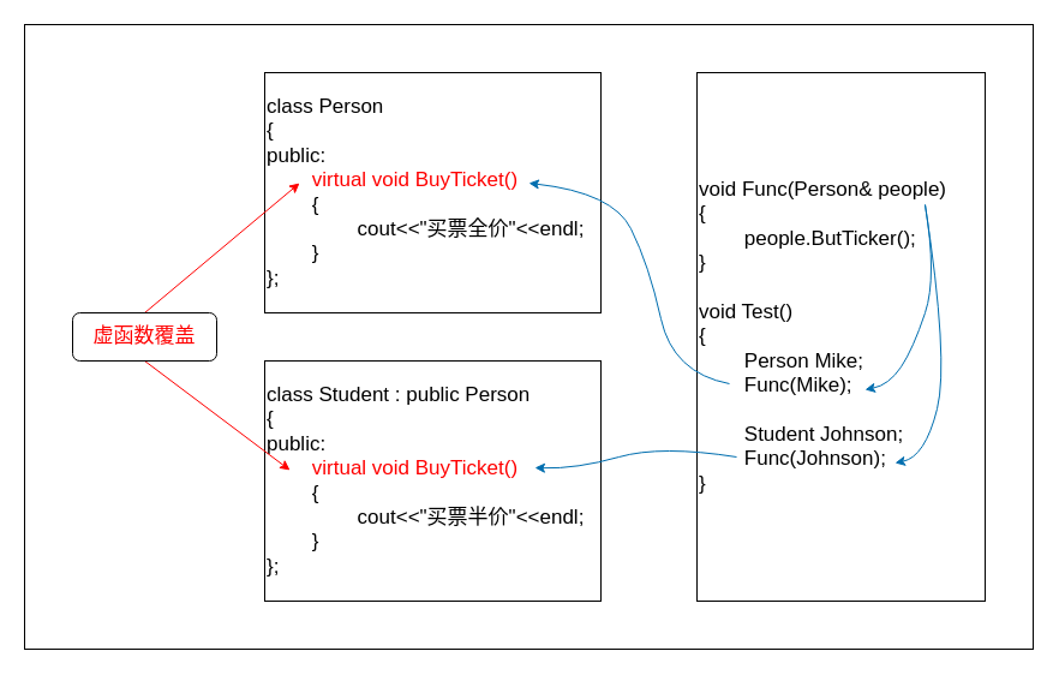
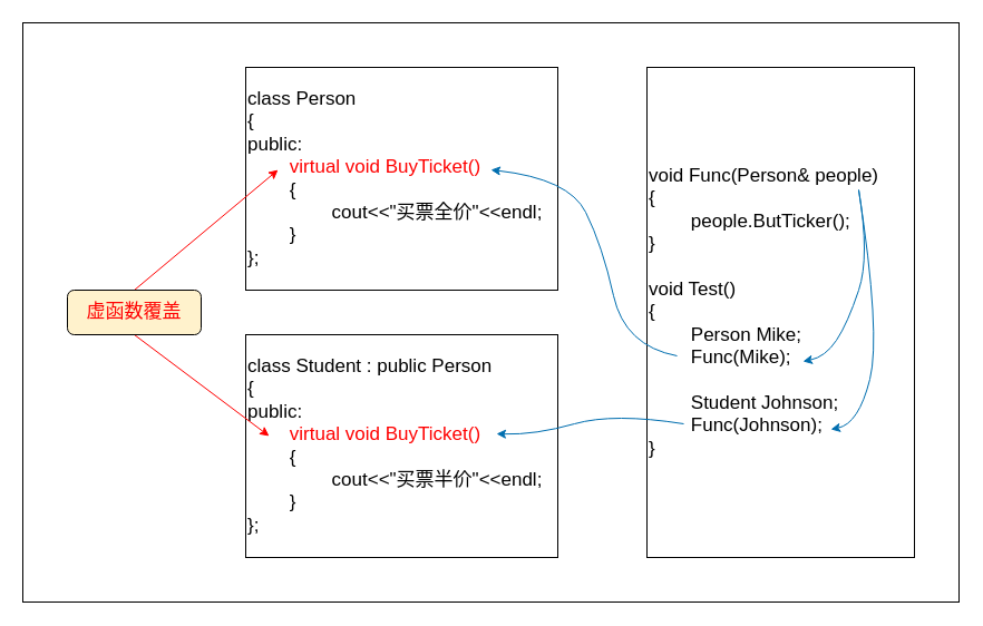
  <mxCell id="0" />
  <mxCell id="1" parent="0" />
  <mxCell id="2" value="" style="rounded=0;whiteSpace=wrap;html=1;" parent="1" vertex="1"><mxGeometry x="20" y="20" width="840" height="520" as="geometry" /></mxCell>
  <mxCell id="3" value="&lt;font style=&quot;font-size: 17px;&quot;&gt;class Person&lt;br&gt;{&lt;br&gt;public:&lt;br&gt;&lt;font color=&quot;#ff0000&quot;&gt;&lt;span style=&quot;white-space: pre;&quot;&gt;&#09;&lt;/span&gt;virtual void BuyTicket()&lt;br&gt;&lt;/font&gt;&lt;span style=&quot;white-space: pre;&quot;&gt;&#09;&lt;/span&gt;{&lt;br&gt;&lt;span style=&quot;white-space: pre;&quot;&gt;&#09;&lt;/span&gt;&lt;span style=&quot;white-space: pre;&quot;&gt;&#09;&lt;/span&gt;cout&amp;lt;&amp;lt;&quot;买票全价&quot;&amp;lt;&amp;lt;endl;&lt;br&gt;&lt;span style=&quot;white-space: pre;&quot;&gt;&#09;&lt;/span&gt;}&lt;br&gt;};&lt;/font&gt;" style="rounded=0;whiteSpace=wrap;html=1;align=left;" parent="1" vertex="1"><mxGeometry x="220" y="60" width="280" height="200" as="geometry" /></mxCell>
  <mxCell id="4" value="&lt;font style=&quot;font-size: 17px;&quot;&gt;class Student : public Person&lt;br&gt;{&lt;br&gt;public:&lt;br&gt;&lt;font color=&quot;#ff0000&quot;&gt;&lt;span style=&quot;white-space: pre;&quot;&gt;&#09;&lt;/span&gt;virtual void BuyTicket()&lt;br&gt;&lt;/font&gt;&lt;span style=&quot;white-space: pre;&quot;&gt;&#09;&lt;/span&gt;{&lt;br&gt;&lt;span style=&quot;white-space: pre;&quot;&gt;&#09;&lt;/span&gt;&lt;span style=&quot;white-space: pre;&quot;&gt;&#09;&lt;/span&gt;cout&amp;lt;&amp;lt;&quot;买票半价&quot;&amp;lt;&amp;lt;endl;&lt;br&gt;&lt;span style=&quot;white-space: pre;&quot;&gt;&#09;&lt;/span&gt;}&lt;br&gt;};&lt;/font&gt;" style="rounded=0;whiteSpace=wrap;html=1;align=left;" parent="1" vertex="1"><mxGeometry x="220" y="300" width="280" height="200" as="geometry" /></mxCell>
  <mxCell id="5" value="&lt;font style=&quot;font-size: 17px;&quot;&gt;void Func(Person&amp;amp; people)&lt;br&gt;{&lt;br&gt;&lt;span style=&quot;white-space: pre;&quot;&gt;&#09;&lt;/span&gt;people.ButTicker();&lt;br&gt;}&lt;br&gt;&lt;br&gt;void Test()&lt;br&gt;{&lt;br&gt;&lt;span style=&quot;white-space: pre;&quot;&gt;&#09;&lt;/span&gt;Person Mike;&lt;br&gt;&lt;span style=&quot;white-space: pre;&quot;&gt;&#09;&lt;/span&gt;Func(Mike);&lt;br&gt;&lt;br&gt;&lt;span style=&quot;white-space: pre;&quot;&gt;&#09;&lt;/span&gt;Student Johnson;&lt;br&gt;&lt;span style=&quot;white-space: pre;&quot;&gt;&#09;&lt;/span&gt;Func(Johnson);&lt;br&gt;}&lt;/font&gt;" style="rounded=0;whiteSpace=wrap;html=1;fontSize=15;align=left;" parent="1" vertex="1"><mxGeometry x="580" y="60" width="240" height="440" as="geometry" /></mxCell>
  <mxCell id="6" value="" style="endArrow=classic;html=1;fontSize=17;exitX=0.5;exitY=0;exitDx=0;exitDy=0;strokeColor=#FF0000;" parent="1" source="8" edge="1"><mxGeometry width="50" height="50" relative="1" as="geometry"><mxPoint x="100" y="260" as="sourcePoint" /><mxPoint x="249" y="152" as="targetPoint" /></mxGeometry></mxCell>
  <mxCell id="7" value="" style="endArrow=classic;html=1;fontSize=17;exitX=0.5;exitY=1;exitDx=0;exitDy=0;strokeColor=#FF0000;" parent="1" source="8" edge="1"><mxGeometry width="50" height="50" relative="1" as="geometry"><mxPoint x="100" y="300" as="sourcePoint" /><mxPoint x="241" y="391" as="targetPoint" /></mxGeometry></mxCell>
- <mxCell id="8" value="&lt;font color=&quot;#ff0000&quot;&gt;虚函数覆盖&lt;/font&gt;" style="rounded=1;whiteSpace=wrap;html=1;fontSize=17;" parent="1" vertex="1"><mxGeometry y="260" width="120" height="40" as="geometry" x="60" /></mxCell>
+ <mxCell id="8" value="&lt;font color=&quot;#ff0000&quot;&gt;虚函数覆盖&lt;/font&gt;" style="rounded=1;whiteSpace=wrap;html=1;fontSize=17;fillColor=#fff2cc;" parent="1" vertex="1"><mxGeometry y="260" width="120" height="40" as="geometry" x="60" /></mxCell>
  <mxCell id="9" value="" style="curved=1;endArrow=classic;html=1;strokeColor=#006EAF;fillColor=#1ba1e2;" parent="1" edge="1"><mxGeometry width="50" height="50" relative="1" as="geometry"><mxPoint x="770" y="170" as="sourcePoint" /><mxPoint x="720" y="324" as="targetPoint" /><Array as="points"><mxPoint x="780" y="230" /><mxPoint x="760" y="290" /><mxPoint x="740" y="320" /></Array></mxGeometry></mxCell>
  <mxCell id="10" value="" style="curved=1;endArrow=classic;html=1;strokeColor=#006EAF;fillColor=#1ba1e2;" parent="1" edge="1"><mxGeometry width="50" height="50" relative="1" as="geometry"><mxPoint x="770" y="170" as="sourcePoint" /><mxPoint x="745" y="385" as="targetPoint" /><Array as="points"><mxPoint x="790" y="300" /><mxPoint x="770" y="380" /></Array></mxGeometry></mxCell>
  <mxCell id="11" value="" style="curved=1;endArrow=classic;html=1;strokeColor=#006EAF;fillColor=#1ba1e2;" parent="1" edge="1"><mxGeometry width="50" height="50" relative="1" as="geometry"><mxPoint x="607" y="319" as="sourcePoint" /><mxPoint x="440" y="152" as="targetPoint" /><Array as="points"><mxPoint x="560" y="310" /><mxPoint x="540" y="220" /><mxPoint x="510" y="160" /></Array></mxGeometry></mxCell>
  <mxCell id="12" value="" style="curved=1;endArrow=classic;html=1;strokeColor=#006EAF;fillColor=#1ba1e2;" parent="1" edge="1"><mxGeometry width="50" height="50" relative="1" as="geometry"><mxPoint x="613" y="380" as="sourcePoint" /><mxPoint x="445" y="389" as="targetPoint" /><Array as="points"><mxPoint x="550" y="370" /><mxPoint x="480" y="390" /></Array></mxGeometry></mxCell>
